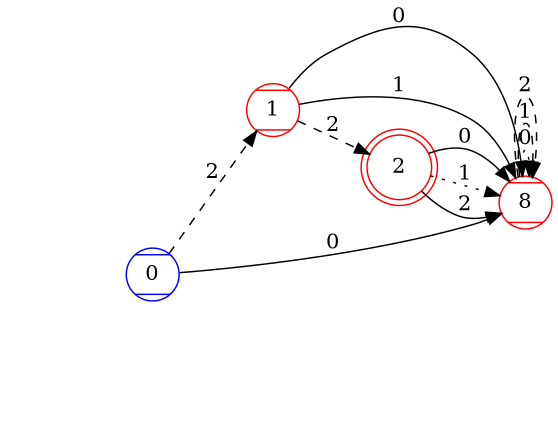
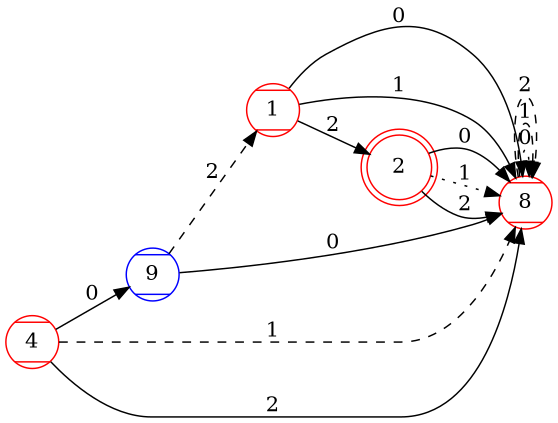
  digraph {
    rankdir=LR
    node [color=red shape=Mcircle style=striped]
    edge [style=solid]
-   0 [color=blue]
+   0 [color=blue label=9]
    1
    n3 [label=8]
    2 [shape=doublecircle]
+   4
    0 -> 1 [label=2 style=dashed]
    0 -> n3 [label=0]
    1 -> n3 [label=0]
    1 -> n3 [label=1]
-   1 -> 2 [label=2 style=dashed]
+   1 -> 2 [label=2]
    n3 -> n3 [label=0 style=dotted]
    n3 -> n3 [label=1 style=dashed]
    n3 -> n3 [label=2 style=dashed]
    2 -> n3 [label=0]
    2 -> n3 [label=1 style=dotted]
    2 -> n3 [label=2]
+   4 -> 0 [label=0]
+   4 -> n3 [label=1 style=dashed]
+   4 -> n3 [label=2]
  }
